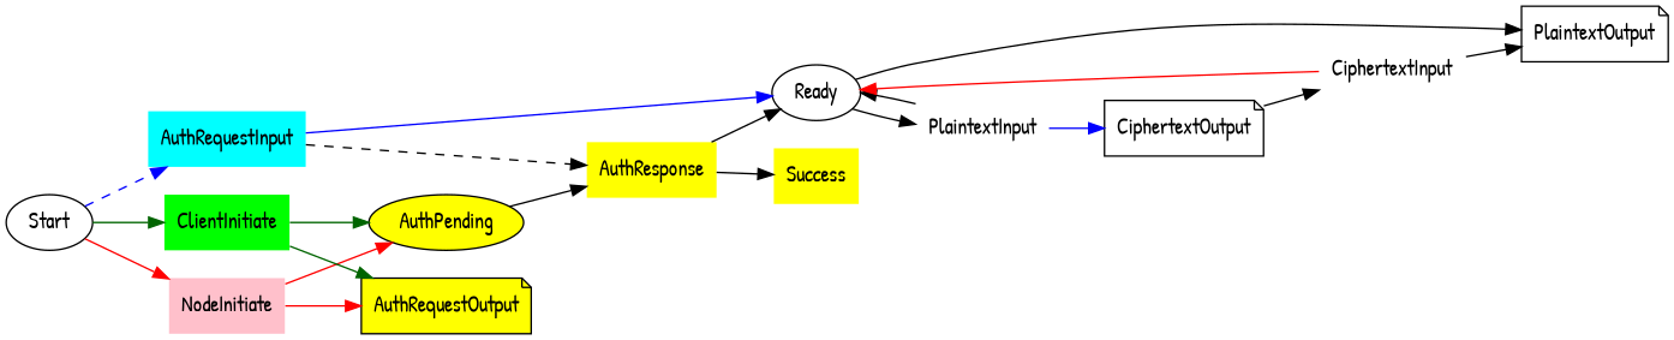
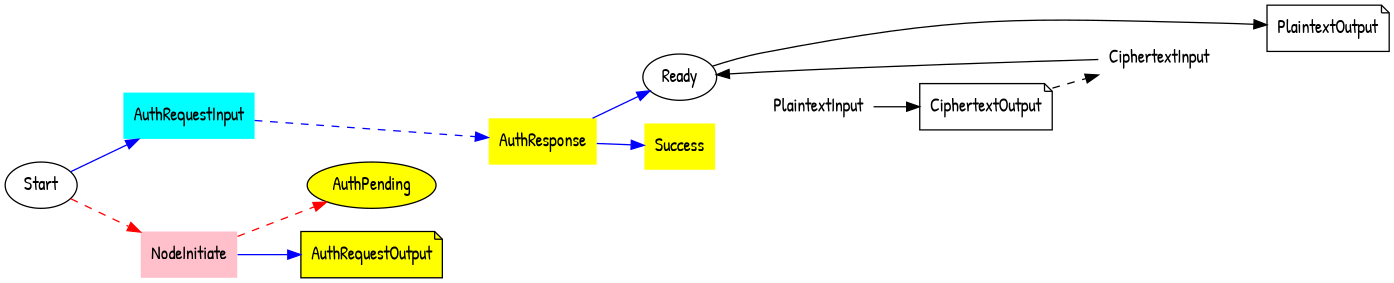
  digraph {
    fontname="Patrick Hand"
    rankdir=LR
    node [fontname="Patrick Hand" shape=none style=filled]
    edge [fontname="Patrick Hand"]
    AuthRequestInput [fillcolor=cyan]
    AuthResponse [fillcolor=yellow]
    Ready [shape="" style=""]
    Success [fillcolor=yellow]
    PlaintextInput [style=""]
    PlaintextOutput [shape=note style=""]
    AuthRequestOutput [fillcolor=yellow shape=note]
    NodeInitiate [fillcolor=pink]
    AuthPending [fillcolor=yellow shape=""]
-   ClientInitiate [fillcolor=green]
    CiphertextOutput [shape=note style=""]
    CiphertextInput [style=""]
    Start [shape="" style=""]
-   AuthRequestInput -> AuthResponse [color=black style=dashed]
-   AuthRequestInput -> Ready [color=blue]
-   AuthResponse -> Ready
-   AuthResponse -> Success
-   Ready -> PlaintextInput
+   AuthRequestInput -> AuthResponse [color=blue style=dashed]
+   AuthResponse -> Ready [color=blue]
+   AuthResponse -> Success [color=blue]
    Ready -> PlaintextOutput
-   PlaintextInput -> Ready
-   PlaintextInput -> CiphertextOutput [color=blue]
-   NodeInitiate -> AuthRequestOutput [color=red]
-   NodeInitiate -> AuthPending [color=red]
-   AuthPending -> AuthResponse
-   ClientInitiate -> AuthRequestOutput [color=darkgreen]
-   ClientInitiate -> AuthPending [color=darkgreen]
-   CiphertextOutput -> CiphertextInput [style=solid]
-   CiphertextInput -> Ready [color=red]
-   CiphertextInput -> PlaintextOutput
-   Start -> AuthRequestInput [color=blue style=dashed]
-   Start -> NodeInitiate [color=red]
-   Start -> ClientInitiate [color=darkgreen]
+   PlaintextInput -> CiphertextOutput
+   NodeInitiate -> AuthRequestOutput [color=blue]
+   NodeInitiate -> AuthPending [color=red style=dashed]
+   CiphertextOutput -> CiphertextInput [style=dashed]
+   CiphertextInput -> Ready
+   Start -> AuthRequestInput [color=blue]
+   Start -> NodeInitiate [color=red style=dashed]
  }
